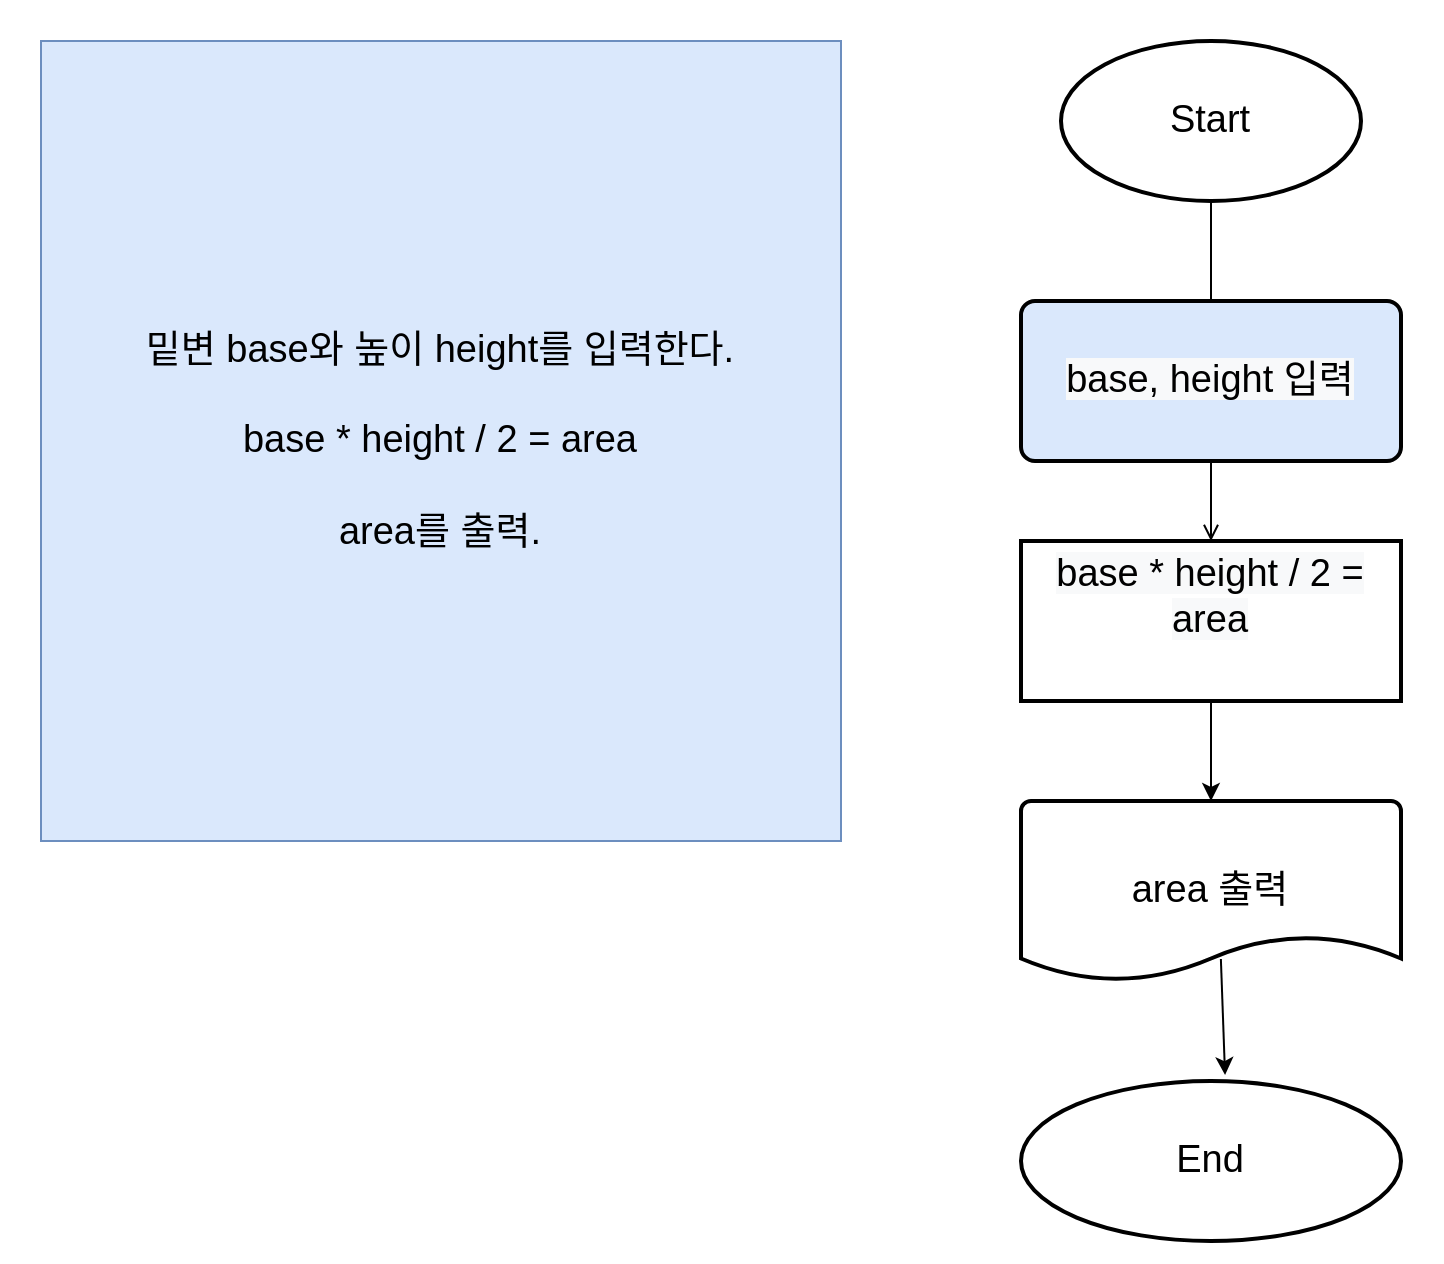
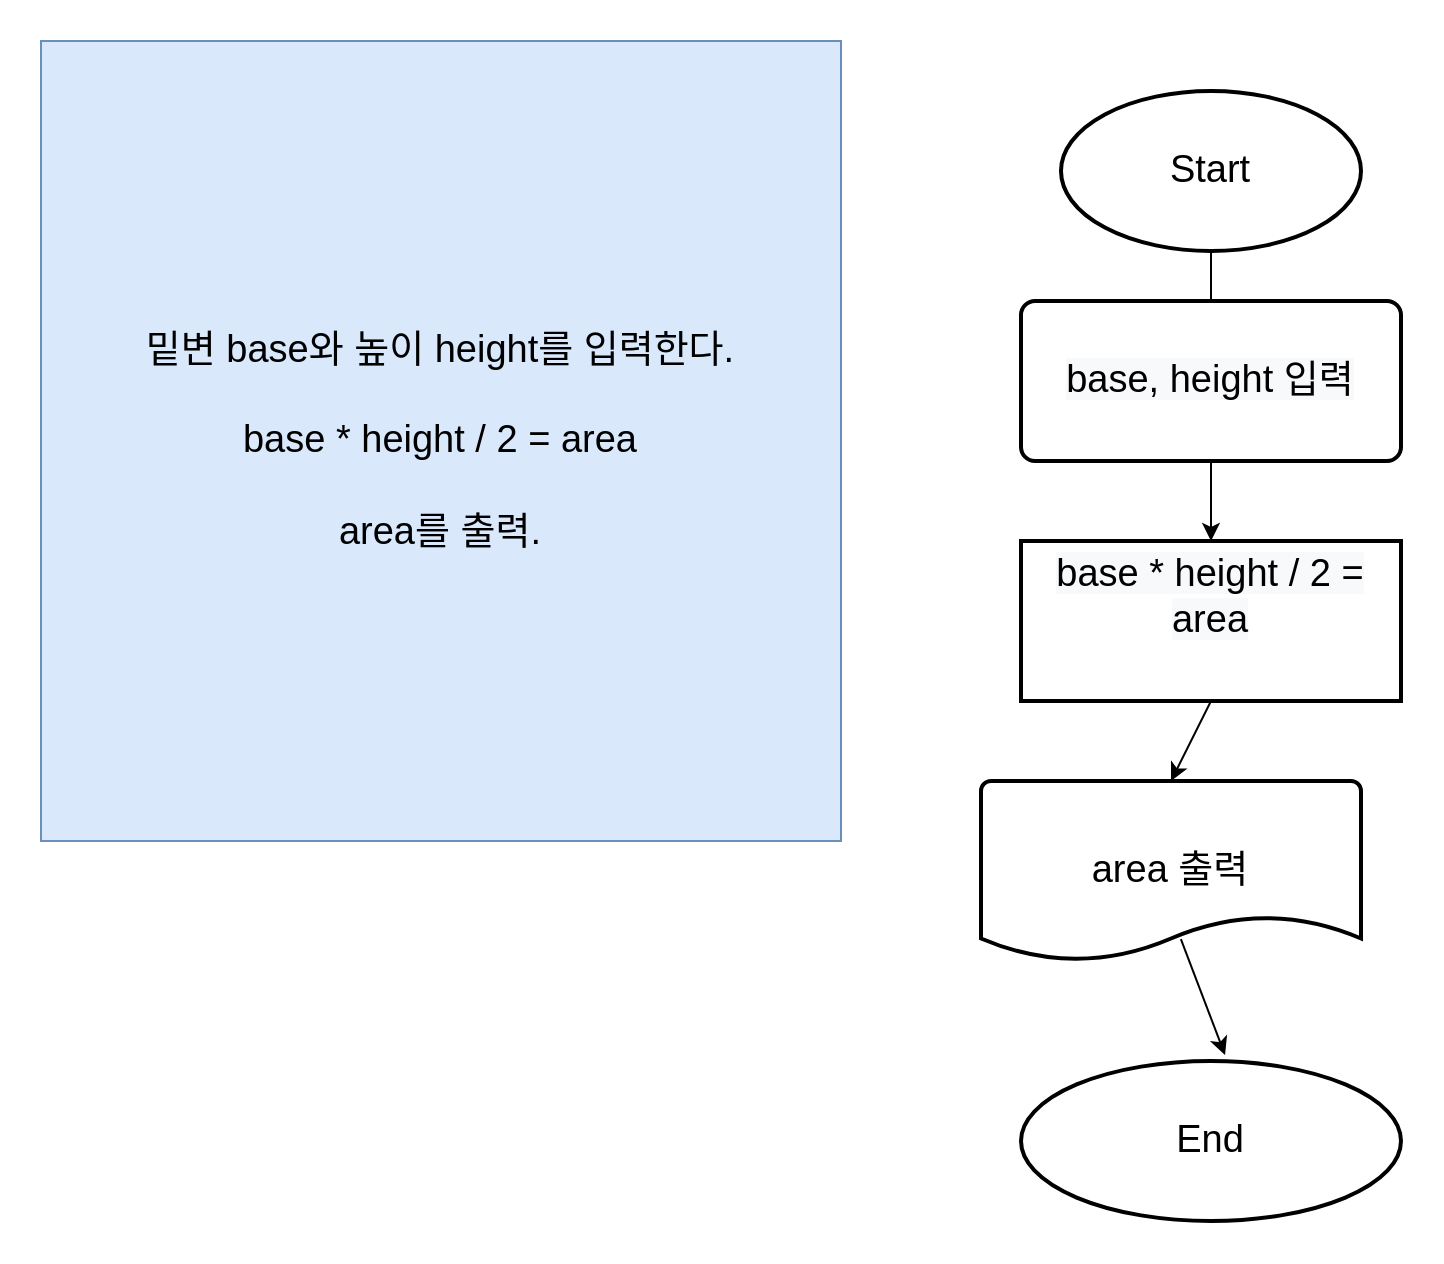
  <mxCell id="0" />
  <mxCell id="1" parent="0" />
  <mxCell id="2" value="&lt;font style=&quot;font-size: 19px;&quot;&gt;밑변 base와 높이 height를 입력한다.&lt;br&gt;&lt;br&gt;base * height / 2 = area&lt;br&gt;&lt;br&gt;area를 출력.&lt;/font&gt;" style="whiteSpace=wrap;html=1;aspect=fixed;fillColor=#dae8fc;strokeColor=#6c8ebf;" parent="1" vertex="1"><mxGeometry x="20" y="20" width="400" height="400" as="geometry" /></mxCell>
- <mxCell id="3" value="Start" style="strokeWidth=2;html=1;shape=mxgraph.flowchart.start_2;whiteSpace=wrap;fontSize=19;" parent="1" vertex="1"><mxGeometry x="530" y="20" width="150" height="80" as="geometry" /></mxCell>
- <mxCell id="4" value="End" style="strokeWidth=2;html=1;shape=mxgraph.flowchart.start_2;whiteSpace=wrap;fontSize=19;" parent="1" vertex="1"><mxGeometry x="510" y="540" width="190" height="80" as="geometry" /></mxCell>
- <mxCell id="5" value="&lt;br&gt;&lt;span style=&quot;color: rgb(0, 0, 0); font-family: Helvetica; font-size: 19px; font-style: normal; font-variant-ligatures: normal; font-variant-caps: normal; font-weight: 400; letter-spacing: normal; orphans: 2; text-align: center; text-indent: 0px; text-transform: none; widows: 2; word-spacing: 0px; -webkit-text-stroke-width: 0px; background-color: rgb(248, 249, 250); text-decoration-thickness: initial; text-decoration-style: initial; text-decoration-color: initial; float: none; display: inline !important;&quot;&gt;base, height 입력&lt;/span&gt;&lt;br style=&quot;color: rgb(0, 0, 0); font-family: Helvetica; font-size: 19px; font-style: normal; font-variant-ligatures: normal; font-variant-caps: normal; font-weight: 400; letter-spacing: normal; orphans: 2; text-align: center; text-indent: 0px; text-transform: none; widows: 2; word-spacing: 0px; -webkit-text-stroke-width: 0px; background-color: rgb(248, 249, 250); text-decoration-thickness: initial; text-decoration-style: initial; text-decoration-color: initial;&quot;&gt;&lt;br&gt;" style="rounded=1;whiteSpace=wrap;html=1;absoluteArcSize=1;arcSize=14;strokeWidth=2;fontSize=19;fillColor=#dae8fc;" parent="1" vertex="1"><mxGeometry x="510" y="150" width="190" height="80" as="geometry" /></mxCell>
+ <mxCell id="3" value="Start" style="strokeWidth=2;html=1;shape=mxgraph.flowchart.start_2;whiteSpace=wrap;fontSize=19;" parent="1" vertex="1"><mxGeometry x="530" y="45" width="150" height="80" as="geometry" /></mxCell>
+ <mxCell id="4" value="End" style="strokeWidth=2;html=1;shape=mxgraph.flowchart.start_2;whiteSpace=wrap;fontSize=19;" parent="1" vertex="1"><mxGeometry x="510" y="530" width="190" height="80" as="geometry" /></mxCell>
+ <mxCell id="5" value="&lt;br&gt;&lt;span style=&quot;color: rgb(0, 0, 0); font-family: Helvetica; font-size: 19px; font-style: normal; font-variant-ligatures: normal; font-variant-caps: normal; font-weight: 400; letter-spacing: normal; orphans: 2; text-align: center; text-indent: 0px; text-transform: none; widows: 2; word-spacing: 0px; -webkit-text-stroke-width: 0px; background-color: rgb(248, 249, 250); text-decoration-thickness: initial; text-decoration-style: initial; text-decoration-color: initial; float: none; display: inline !important;&quot;&gt;base, height 입력&lt;/span&gt;&lt;br style=&quot;color: rgb(0, 0, 0); font-family: Helvetica; font-size: 19px; font-style: normal; font-variant-ligatures: normal; font-variant-caps: normal; font-weight: 400; letter-spacing: normal; orphans: 2; text-align: center; text-indent: 0px; text-transform: none; widows: 2; word-spacing: 0px; -webkit-text-stroke-width: 0px; background-color: rgb(248, 249, 250); text-decoration-thickness: initial; text-decoration-style: initial; text-decoration-color: initial;&quot;&gt;&lt;br&gt;" style="rounded=1;whiteSpace=wrap;html=1;absoluteArcSize=1;arcSize=14;strokeWidth=2;fontSize=19;" parent="1" vertex="1"><mxGeometry x="510" y="150" width="190" height="80" as="geometry" /></mxCell>
  <mxCell id="6" value="&#10;&lt;span style=&quot;color: rgb(0, 0, 0); font-family: Helvetica; font-size: 19px; font-style: normal; font-variant-ligatures: normal; font-variant-caps: normal; font-weight: 400; letter-spacing: normal; orphans: 2; text-align: center; text-indent: 0px; text-transform: none; widows: 2; word-spacing: 0px; -webkit-text-stroke-width: 0px; background-color: rgb(248, 249, 250); text-decoration-thickness: initial; text-decoration-style: initial; text-decoration-color: initial; float: none; display: inline !important;&quot;&gt;base * height / 2 = area&lt;/span&gt;&lt;br style=&quot;color: rgb(0, 0, 0); font-family: Helvetica; font-size: 19px; font-style: normal; font-variant-ligatures: normal; font-variant-caps: normal; font-weight: 400; letter-spacing: normal; orphans: 2; text-align: center; text-indent: 0px; text-transform: none; widows: 2; word-spacing: 0px; -webkit-text-stroke-width: 0px; background-color: rgb(248, 249, 250); text-decoration-thickness: initial; text-decoration-style: initial; text-decoration-color: initial;&quot;&gt;&#10;&#10;" style="whiteSpace=wrap;html=1;absoluteArcSize=1;arcSize=14;strokeWidth=2;fontSize=19;rounded=0;" parent="1" vertex="1"><mxGeometry x="510" y="270" width="190" height="80" as="geometry" /></mxCell>
- <mxCell id="7" value="area 출력" style="strokeWidth=2;html=1;shape=mxgraph.flowchart.document2;whiteSpace=wrap;size=0.25;fontSize=19;" parent="1" vertex="1"><mxGeometry x="510" y="400" width="190" height="90" as="geometry" /></mxCell>
+ <mxCell id="7" value="area 출력" style="strokeWidth=2;html=1;shape=mxgraph.flowchart.document2;whiteSpace=wrap;size=0.25;fontSize=19;" parent="1" vertex="1"><mxGeometry x="490" y="390" width="190" height="90" as="geometry" /></mxCell>
  <mxCell id="8" value="" style="endArrow=none;html=1;rounded=0;fontSize=19;exitX=0.5;exitY=1;exitDx=0;exitDy=0;exitPerimeter=0;entryX=0.5;entryY=0;entryDx=0;entryDy=0;" parent="1" source="3" target="5" edge="1"><mxGeometry width="50" height="50" relative="1" as="geometry"><mxPoint x="560" y="200" as="sourcePoint" /><mxPoint x="610" y="150" as="targetPoint" /></mxGeometry></mxCell>
- <mxCell id="9" value="" style="endArrow=open;html=1;rounded=0;fontSize=19;exitX=0.5;exitY=1;exitDx=0;exitDy=0;entryX=0.5;entryY=0;entryDx=0;entryDy=0;" parent="1" source="5" target="6" edge="1"><mxGeometry width="50" height="50" relative="1" as="geometry"><mxPoint x="680" y="280" as="sourcePoint" /><mxPoint x="730" y="230" as="targetPoint" /></mxGeometry></mxCell>
+ <mxCell id="9" value="" style="endArrow=classic;html=1;rounded=0;fontSize=19;exitX=0.5;exitY=1;exitDx=0;exitDy=0;entryX=0.5;entryY=0;entryDx=0;entryDy=0;" parent="1" source="5" target="6" edge="1"><mxGeometry width="50" height="50" relative="1" as="geometry"><mxPoint x="680" y="280" as="sourcePoint" /><mxPoint x="730" y="230" as="targetPoint" /></mxGeometry></mxCell>
  <mxCell id="10" value="" style="endArrow=classic;html=1;rounded=0;fontSize=19;entryX=0.5;entryY=0;entryDx=0;entryDy=0;entryPerimeter=0;exitX=0.5;exitY=1;exitDx=0;exitDy=0;" parent="1" source="6" target="7" edge="1"><mxGeometry width="50" height="50" relative="1" as="geometry"><mxPoint x="350" y="380" as="sourcePoint" /><mxPoint x="400" y="330" as="targetPoint" /></mxGeometry></mxCell>
  <mxCell id="11" value="" style="endArrow=classic;html=1;rounded=0;fontSize=19;entryX=0.537;entryY=-0.037;entryDx=0;entryDy=0;entryPerimeter=0;exitX=0.526;exitY=0.878;exitDx=0;exitDy=0;exitPerimeter=0;" parent="1" source="7" target="4" edge="1"><mxGeometry width="50" height="50" relative="1" as="geometry"><mxPoint x="612" y="480" as="sourcePoint" /><mxPoint x="400" y="330" as="targetPoint" /></mxGeometry></mxCell>
